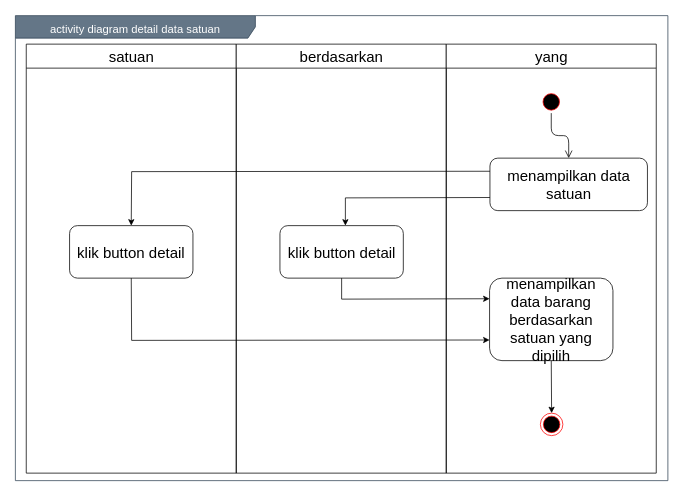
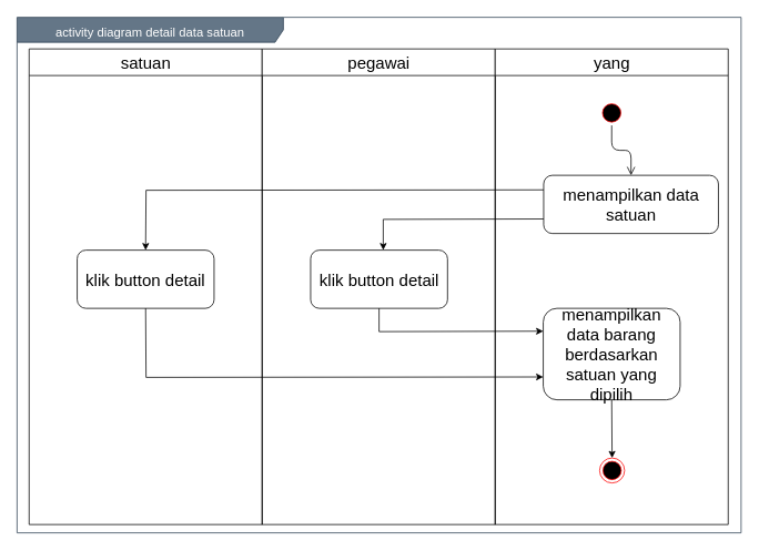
  <mxCell id="0" />
  <mxCell id="1" parent="0" />
  <mxCell id="2" value="&lt;font style=&quot;font-size: 15px&quot;&gt;activity diagram detail data satuan&lt;/font&gt;" style="shape=umlFrame;whiteSpace=wrap;html=1;fontSize=20;align=center;width=320;height=30;fillColor=#647687;strokeColor=#314354;fontColor=#ffffff;" vertex="1" parent="1"><mxGeometry x="20" y="20" width="870" height="620" as="geometry" /></mxCell>
  <mxCell id="3" value="satuan" style="swimlane;whiteSpace=wrap;fontSize=20;fontStyle=0;startSize=32;" vertex="1" parent="1"><mxGeometry x="34.5" y="58" width="280" height="572" as="geometry" /></mxCell>
  <mxCell id="4" value="klik button detail" style="rounded=1;whiteSpace=wrap;html=1;fontSize=20;align=center;" vertex="1" parent="3"><mxGeometry x="57.75" y="242" width="164.5" height="70" as="geometry" /></mxCell>
- <mxCell id="5" value="berdasarkan" style="swimlane;whiteSpace=wrap;fontSize=20;fontStyle=0;startSize=32;" vertex="1" parent="1"><mxGeometry x="314.5" y="58" width="280" height="572" as="geometry" /></mxCell>
+ <mxCell id="5" value="pegawai" style="swimlane;whiteSpace=wrap;fontSize=20;fontStyle=0;startSize=32;" vertex="1" parent="1"><mxGeometry x="314.5" y="58" width="280" height="572" as="geometry" /></mxCell>
  <mxCell id="6" value="yang" style="swimlane;whiteSpace=wrap;fontSize=20;fontStyle=0;startSize=32;" vertex="1" parent="1"><mxGeometry x="594.5" y="58" width="280" height="572" as="geometry" /></mxCell>
  <mxCell id="7" value="" style="ellipse;html=1;shape=endState;fillColor=#000000;strokeColor=#ff0000;fontSize=20;align=center;" vertex="1" parent="6"><mxGeometry x="125.5" y="492" width="30" height="30" as="geometry" /></mxCell>
  <mxCell id="8" value="" style="ellipse;html=1;shape=startState;fillColor=#000000;strokeColor=#ff0000;fontSize=20;align=center;" vertex="1" parent="6"><mxGeometry x="125" y="62" width="30" height="30" as="geometry" /></mxCell>
  <mxCell id="9" value="" style="edgeStyle=orthogonalEdgeStyle;html=1;verticalAlign=bottom;endArrow=open;endSize=8;fontSize=20;entryX=0.5;entryY=0;entryDx=0;entryDy=0;" edge="1" parent="6" source="8" target="10"><mxGeometry relative="1" as="geometry"><mxPoint x="140" y="152" as="targetPoint" /></mxGeometry></mxCell>
  <mxCell id="10" value="menampilkan data satuan" style="rounded=1;whiteSpace=wrap;html=1;fontSize=20;align=center;" vertex="1" parent="6"><mxGeometry x="58.25" y="152" width="210" height="70" as="geometry" /></mxCell>
  <mxCell id="11" value="klik button detail" style="rounded=1;whiteSpace=wrap;html=1;fontSize=20;align=center;" vertex="1" parent="1"><mxGeometry x="372.75" y="300" width="164.5" height="70" as="geometry" /></mxCell>
  <mxCell id="12" value="" style="endArrow=classic;html=1;fontSize=20;strokeColor=#000000;entryX=0.5;entryY=0;entryDx=0;entryDy=0;exitX=0.5;exitY=1;exitDx=0;exitDy=0;" edge="1" parent="1" source="15" target="7"><mxGeometry width="50" height="50" relative="1" as="geometry"><mxPoint x="735" y="530" as="sourcePoint" /><mxPoint x="754.5" y="846" as="targetPoint" /></mxGeometry></mxCell>
  <mxCell id="13" value="" style="endArrow=classic;html=1;exitX=0;exitY=0.75;exitDx=0;exitDy=0;rounded=0;" edge="1" parent="1" source="10"><mxGeometry width="50" height="50" relative="1" as="geometry"><mxPoint x="460" y="500" as="sourcePoint" /><mxPoint x="460" y="300" as="targetPoint" /><Array as="points"><mxPoint x="460" y="263" /></Array></mxGeometry></mxCell>
  <mxCell id="14" value="" style="endArrow=classic;html=1;exitX=0;exitY=0.25;exitDx=0;exitDy=0;rounded=0;entryX=0.5;entryY=0;entryDx=0;entryDy=0;" edge="1" parent="1" source="10" target="4"><mxGeometry width="50" height="50" relative="1" as="geometry"><mxPoint x="662.75" y="272.5" as="sourcePoint" /><mxPoint x="470" y="310" as="targetPoint" /><Array as="points"><mxPoint x="175" y="228" /></Array></mxGeometry></mxCell>
  <mxCell id="15" value="menampilkan data barang berdasarkan satuan yang dipilih" style="rounded=1;whiteSpace=wrap;html=1;fontSize=20;align=center;" vertex="1" parent="1"><mxGeometry x="652.25" y="370" width="164.5" height="110" as="geometry" /></mxCell>
  <mxCell id="16" value="" style="endArrow=classic;html=1;entryX=0;entryY=0.25;entryDx=0;entryDy=0;exitX=0.5;exitY=1;exitDx=0;exitDy=0;rounded=0;" edge="1" parent="1" source="11" target="15"><mxGeometry width="50" height="50" relative="1" as="geometry"><mxPoint x="400" y="380" as="sourcePoint" /><mxPoint x="450" y="330" as="targetPoint" /><Array as="points"><mxPoint x="455" y="398" /></Array></mxGeometry></mxCell>
  <mxCell id="17" value="" style="endArrow=classic;html=1;entryX=0;entryY=0.75;entryDx=0;entryDy=0;exitX=0.5;exitY=1;exitDx=0;exitDy=0;rounded=0;" edge="1" parent="1" source="4" target="15"><mxGeometry width="50" height="50" relative="1" as="geometry"><mxPoint x="400" y="380" as="sourcePoint" /><mxPoint x="450" y="330" as="targetPoint" /><Array as="points"><mxPoint x="175" y="453" /></Array></mxGeometry></mxCell>
